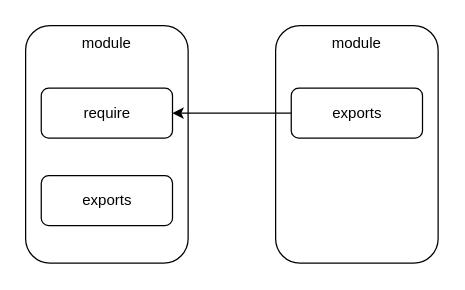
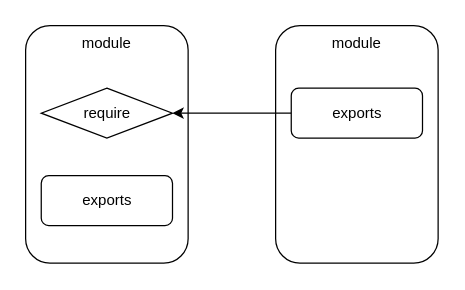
  <mxCell id="0" />
  <mxCell id="1" parent="0" />
  <mxCell id="2" value="module" style="rounded=1;whiteSpace=wrap;html=1;verticalAlign=top;" vertex="1" parent="1"><mxGeometry x="20" y="20" width="130" height="190" as="geometry" /></mxCell>
- <mxCell id="3" value="require" style="rounded=1;whiteSpace=wrap;html=1;" vertex="1" parent="1"><mxGeometry x="32.5" y="70" width="105" height="40" as="geometry" /></mxCell>
+ <mxCell id="3" value="require" style="rhombus;whiteSpace=wrap;html=1;" vertex="1" parent="1"><mxGeometry x="32.5" y="70" width="105" height="40" as="geometry" /></mxCell>
  <mxCell id="4" value="exports" style="rounded=1;whiteSpace=wrap;html=1;" vertex="1" parent="1"><mxGeometry x="32.5" y="140" width="105" height="40" as="geometry" /></mxCell>
  <mxCell id="5" value="module" style="rounded=1;whiteSpace=wrap;html=1;verticalAlign=top;" vertex="1" parent="1"><mxGeometry x="220" y="20" width="130" height="190" as="geometry" /></mxCell>
  <mxCell id="6" value="" style="edgeStyle=none;html=1;" edge="1" parent="1" source="7" target="3"><mxGeometry relative="1" as="geometry" /></mxCell>
  <mxCell id="7" value="exports" style="rounded=1;whiteSpace=wrap;html=1;" vertex="1" parent="1"><mxGeometry x="232.5" y="70" width="105" height="40" as="geometry" /></mxCell>
